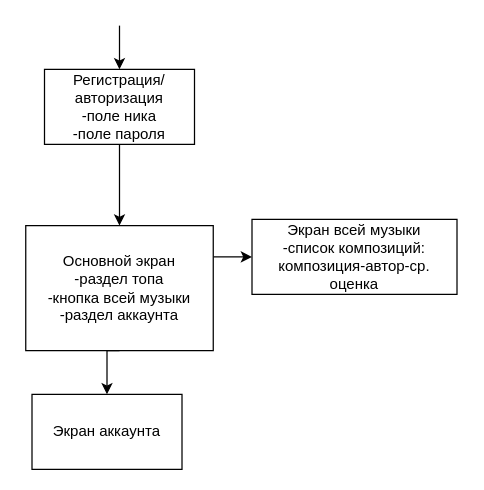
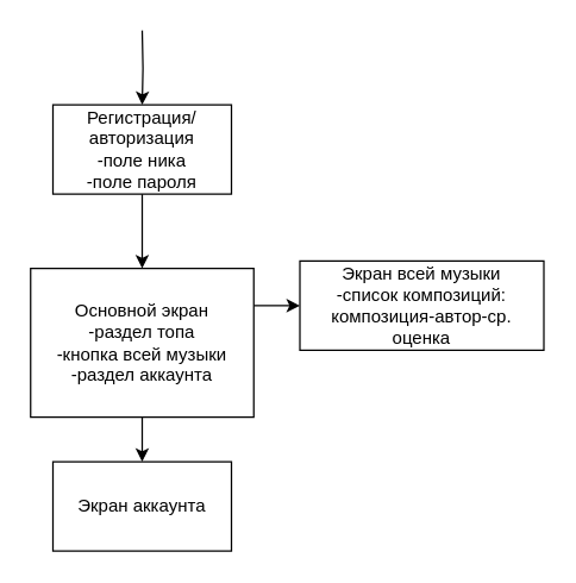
  <mxCell id="0" />
  <mxCell id="1" parent="0" />
  <mxCell id="2" style="edgeStyle=orthogonalEdgeStyle;rounded=0;orthogonalLoop=1;jettySize=auto;html=1;entryX=0.5;entryY=0;entryDx=0;entryDy=0;startArrow=none;startFill=0;endArrow=classic;endFill=1;" parent="1" target="9" edge="1"><mxGeometry relative="1" as="geometry"><mxPoint x="95" y="20" as="sourcePoint" /></mxGeometry></mxCell>
  <mxCell id="3" style="edgeStyle=orthogonalEdgeStyle;rounded=0;orthogonalLoop=1;jettySize=auto;html=1;exitX=0.5;exitY=1;exitDx=0;exitDy=0;entryX=0.5;entryY=0;entryDx=0;entryDy=0;startArrow=none;startFill=0;endArrow=classic;endFill=1;" parent="1" source="5" target="7" edge="1"><mxGeometry relative="1" as="geometry" /></mxCell>
  <mxCell id="4" style="edgeStyle=orthogonalEdgeStyle;rounded=0;orthogonalLoop=1;jettySize=auto;html=1;exitX=1;exitY=0.25;exitDx=0;exitDy=0;entryX=0;entryY=0.5;entryDx=0;entryDy=0;startArrow=none;startFill=0;endArrow=classic;endFill=1;" parent="1" source="5" target="6" edge="1"><mxGeometry relative="1" as="geometry" /></mxCell>
  <mxCell id="5" value="Основной экран&lt;br&gt;-раздел топа&lt;br&gt;-кнопка всей музыки&lt;br&gt;-раздел аккаунта" style="rounded=0;whiteSpace=wrap;html=1;" parent="1" vertex="1"><mxGeometry x="20" y="180" width="150" height="100" as="geometry" /></mxCell>
  <mxCell id="6" value="Экран всей музыки&lt;br&gt;-список композиций:&lt;br&gt;композиция-автор-ср. оценка" style="rounded=0;whiteSpace=wrap;html=1;" parent="1" vertex="1"><mxGeometry x="201" y="175" width="164" height="60" as="geometry" /></mxCell>
- <mxCell id="7" value="Экран аккаунта" style="rounded=0;whiteSpace=wrap;html=1;" parent="1" vertex="1"><mxGeometry x="25" y="315" width="120" height="60" as="geometry" /></mxCell>
+ <mxCell id="7" value="Экран аккаунта" style="rounded=0;whiteSpace=wrap;html=1;" parent="1" vertex="1"><mxGeometry x="35" y="310" width="120" height="60" as="geometry" /></mxCell>
  <mxCell id="8" style="edgeStyle=orthogonalEdgeStyle;rounded=0;orthogonalLoop=1;jettySize=auto;html=1;exitX=0.5;exitY=1;exitDx=0;exitDy=0;entryX=0.5;entryY=0;entryDx=0;entryDy=0;startArrow=none;startFill=0;endArrow=classic;endFill=1;" parent="1" source="9" target="5" edge="1"><mxGeometry relative="1" as="geometry" /></mxCell>
- <mxCell id="9" value="Регистрация/авторизация&lt;br&gt;-поле ника&lt;br&gt;-поле пароля" style="rounded=0;whiteSpace=wrap;html=1;" parent="1" vertex="1"><mxGeometry x="35" y="55" width="120" height="60" as="geometry" /></mxCell>
+ <mxCell id="9" value="Регистрация/авторизация&lt;br&gt;-поле ника&lt;br&gt;-поле пароля" style="rounded=0;whiteSpace=wrap;html=1;" parent="1" vertex="1"><mxGeometry x="35" y="70" width="120" height="60" as="geometry" /></mxCell>
